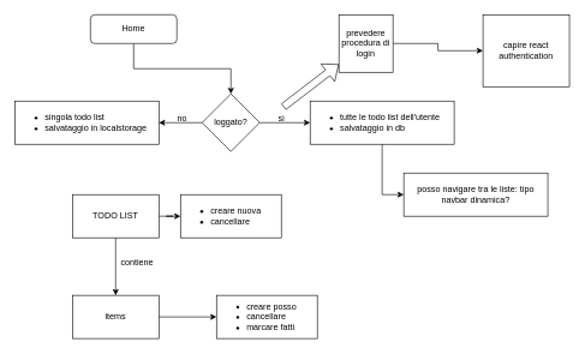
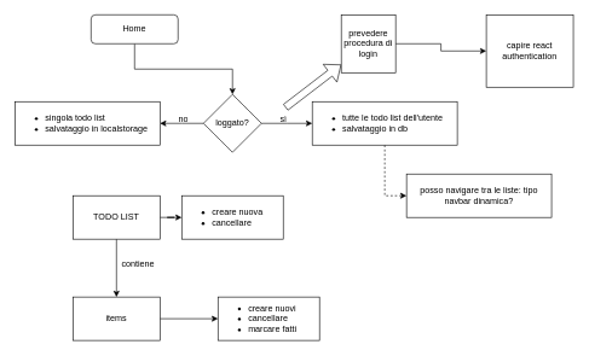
  <mxCell id="0" />
  <mxCell id="1" parent="0" />
  <mxCell id="2" style="edgeStyle=orthogonalEdgeStyle;rounded=0;orthogonalLoop=1;jettySize=auto;html=1;exitX=0.5;exitY=1;exitDx=0;exitDy=0;entryX=0.5;entryY=0;entryDx=0;entryDy=0;" edge="1" parent="1" source="3" target="6"><mxGeometry relative="1" as="geometry" /></mxCell>
  <mxCell id="3" value="Home" style="rounded=1;whiteSpace=wrap;html=1;fontSize=12;glass=0;strokeWidth=1;shadow=0;" parent="1" vertex="1"><mxGeometry x="125" y="20" width="120" height="40" as="geometry" /></mxCell>
  <mxCell id="4" style="edgeStyle=orthogonalEdgeStyle;rounded=0;orthogonalLoop=1;jettySize=auto;html=1;exitX=0;exitY=0.5;exitDx=0;exitDy=0;" edge="1" parent="1" source="6"><mxGeometry relative="1" as="geometry"><mxPoint x="220" y="170" as="targetPoint" /></mxGeometry></mxCell>
  <mxCell id="5" style="edgeStyle=orthogonalEdgeStyle;rounded=0;orthogonalLoop=1;jettySize=auto;html=1;exitX=1;exitY=0.5;exitDx=0;exitDy=0;" edge="1" parent="1" source="6"><mxGeometry relative="1" as="geometry"><mxPoint x="430" y="170" as="targetPoint" /></mxGeometry></mxCell>
  <mxCell id="6" value="loggato?" style="rhombus;whiteSpace=wrap;html=1;" vertex="1" parent="1"><mxGeometry x="280" y="130" width="80" height="80" as="geometry" /></mxCell>
  <mxCell id="7" value="&lt;ul&gt;&lt;li&gt;singola todo list&lt;/li&gt;&lt;li&gt;salvataggio in localstorage&lt;/li&gt;&lt;/ul&gt;" style="rounded=0;whiteSpace=wrap;html=1;align=left;" vertex="1" parent="1"><mxGeometry x="20" y="140" width="200" height="60" as="geometry" /></mxCell>
  <mxCell id="8" value="no" style="text;strokeColor=none;fillColor=none;align=left;verticalAlign=middle;spacingLeft=4;spacingRight=4;overflow=hidden;points=[[0,0.5],[1,0.5]];portConstraint=eastwest;rotatable=0;whiteSpace=wrap;html=1;" vertex="1" parent="1"><mxGeometry x="240" y="150" width="30" height="30" as="geometry" /></mxCell>
  <mxCell id="9" value="sì" style="text;strokeColor=none;fillColor=none;align=left;verticalAlign=middle;spacingLeft=4;spacingRight=4;overflow=hidden;points=[[0,0.5],[1,0.5]];portConstraint=eastwest;rotatable=0;whiteSpace=wrap;html=1;" vertex="1" parent="1"><mxGeometry x="380" y="150" width="30" height="30" as="geometry" /></mxCell>
- <mxCell id="10" value="" style="edgeStyle=orthogonalEdgeStyle;rounded=0;orthogonalLoop=1;jettySize=auto;html=1;" edge="1" parent="1" source="11" target="22"><mxGeometry relative="1" as="geometry"><Array as="points"><mxPoint x="530" y="270" /></Array></mxGeometry></mxCell>
+ <mxCell id="10" value="" style="edgeStyle=orthogonalEdgeStyle;rounded=0;orthogonalLoop=1;jettySize=auto;html=1;dashed=1;" edge="1" parent="1" source="11" target="22"><mxGeometry relative="1" as="geometry"><Array as="points"><mxPoint x="530" y="270" /></Array></mxGeometry></mxCell>
  <mxCell id="11" value="&lt;ul&gt;&lt;li&gt;tutte le todo list dell'utente&lt;/li&gt;&lt;li&gt;salvataggio in db&lt;/li&gt;&lt;/ul&gt;" style="rounded=0;whiteSpace=wrap;html=1;align=left;" vertex="1" parent="1"><mxGeometry x="430" y="140" width="200" height="60" as="geometry" /></mxCell>
  <mxCell id="12" value="" style="shape=flexArrow;endArrow=classic;html=1;rounded=0;exitX=0.433;exitY=-0.067;exitDx=0;exitDy=0;exitPerimeter=0;" edge="1" parent="1" source="9" target="14"><mxGeometry width="50" height="50" relative="1" as="geometry"><mxPoint x="370" y="400" as="sourcePoint" /><mxPoint x="510" y="270" as="targetPoint" /><Array as="points" /></mxGeometry></mxCell>
  <mxCell id="13" value="" style="edgeStyle=orthogonalEdgeStyle;rounded=0;orthogonalLoop=1;jettySize=auto;html=1;" edge="1" parent="1" source="14" target="23"><mxGeometry relative="1" as="geometry" /></mxCell>
  <mxCell id="14" value="prevedere procedura di login" style="rounded=0;whiteSpace=wrap;html=1;" vertex="1" parent="1"><mxGeometry x="470" y="20" width="75" height="80" as="geometry" /></mxCell>
  <mxCell id="15" value="" style="edgeStyle=orthogonalEdgeStyle;rounded=0;orthogonalLoop=1;jettySize=auto;html=1;" edge="1" parent="1" source="17" target="18"><mxGeometry relative="1" as="geometry" /></mxCell>
  <mxCell id="16" value="" style="edgeStyle=orthogonalEdgeStyle;rounded=0;orthogonalLoop=1;jettySize=auto;html=1;" edge="1" parent="1" source="17" target="20"><mxGeometry relative="1" as="geometry" /></mxCell>
  <mxCell id="17" value="TODO LIST" style="rounded=0;whiteSpace=wrap;html=1;" vertex="1" parent="1"><mxGeometry x="100" y="270" width="120" height="60" as="geometry" /></mxCell>
  <mxCell id="18" value="&lt;ul&gt;&lt;li&gt;creare nuova&lt;/li&gt;&lt;li&gt;cancellare&lt;/li&gt;&lt;/ul&gt;" style="rounded=0;whiteSpace=wrap;html=1;align=left;" vertex="1" parent="1"><mxGeometry x="250" y="270" width="140" height="60" as="geometry" /></mxCell>
  <mxCell id="19" value="" style="edgeStyle=orthogonalEdgeStyle;rounded=0;orthogonalLoop=1;jettySize=auto;html=1;" edge="1" parent="1" source="20" target="21"><mxGeometry relative="1" as="geometry" /></mxCell>
  <mxCell id="20" value="items" style="rounded=0;whiteSpace=wrap;html=1;" vertex="1" parent="1"><mxGeometry x="100" y="410" width="120" height="60" as="geometry" /></mxCell>
- <mxCell id="21" value="&lt;ul&gt;&lt;li&gt;creare posso&lt;/li&gt;&lt;li&gt;cancellare&lt;/li&gt;&lt;li&gt;marcare fatti&lt;/li&gt;&lt;/ul&gt;" style="rounded=0;whiteSpace=wrap;html=1;align=left;" vertex="1" parent="1"><mxGeometry x="300" y="410" width="140" height="60" as="geometry" /></mxCell>
+ <mxCell id="21" value="&lt;ul&gt;&lt;li&gt;creare nuovi&lt;/li&gt;&lt;li&gt;cancellare&lt;/li&gt;&lt;li&gt;marcare fatti&lt;/li&gt;&lt;/ul&gt;" style="rounded=0;whiteSpace=wrap;html=1;align=left;" vertex="1" parent="1"><mxGeometry x="300" y="410" width="140" height="60" as="geometry" /></mxCell>
  <mxCell id="22" value="&lt;div&gt;posso navigare tra le liste: tipo navbar dinamica?&lt;/div&gt;" style="rounded=0;whiteSpace=wrap;html=1;align=center;" vertex="1" parent="1"><mxGeometry x="560" y="240" width="200" height="60" as="geometry" /></mxCell>
  <mxCell id="23" value="capire react authentication" style="rounded=0;whiteSpace=wrap;html=1;" vertex="1" parent="1"><mxGeometry x="670" y="20" width="120" height="100" as="geometry" /></mxCell>
  <mxCell id="24" value="contiene" style="text;html=1;strokeColor=none;fillColor=none;align=center;verticalAlign=middle;whiteSpace=wrap;rounded=0;" vertex="1" parent="1"><mxGeometry x="160" y="350" width="60" height="30" as="geometry" /></mxCell>
